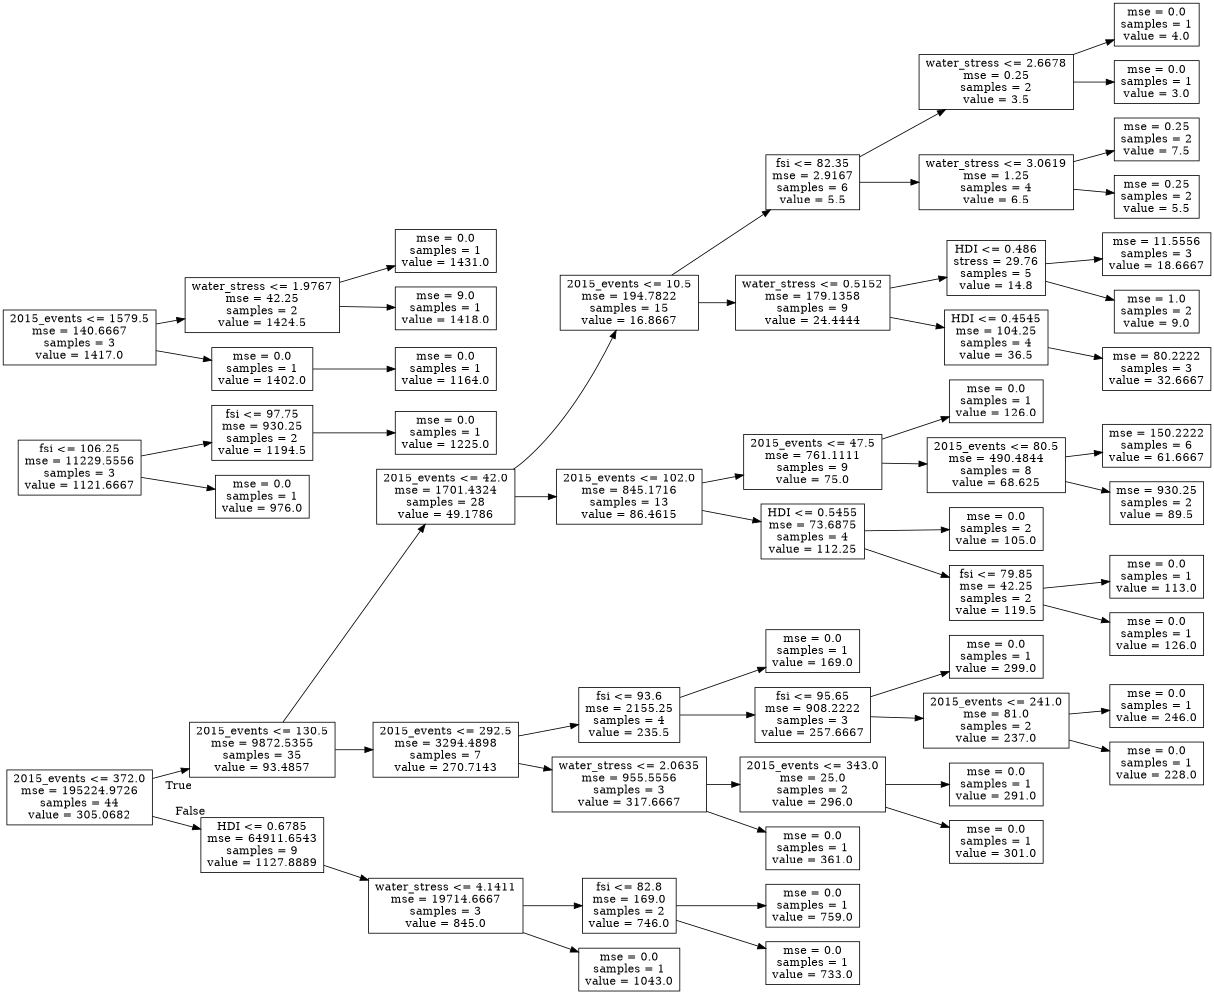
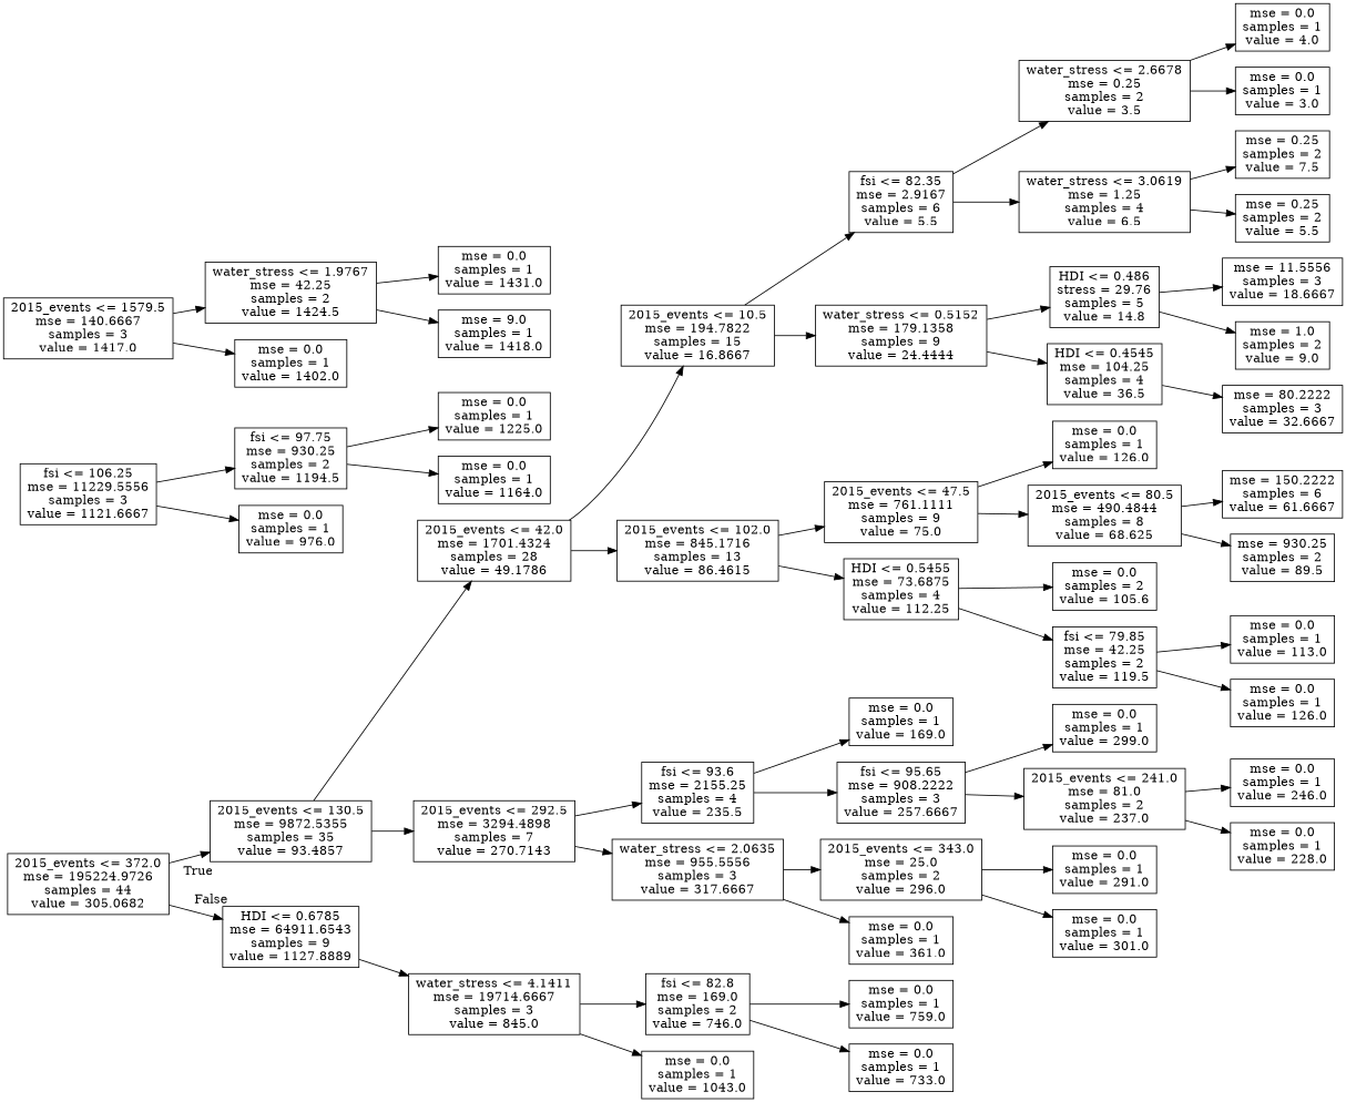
  digraph {
    rankdir=LR
    node [shape=box]
    n1 [label="2015_events <= 372.0\nmse = 195224.9726\nsamples = 44\nvalue = 305.0682"]
    n2 [label="2015_events <= 130.5\nmse = 9872.5355\nsamples = 35\nvalue = 93.4857"]
    n3 [label="HDI <= 0.6785\nmse = 64911.6543\nsamples = 9\nvalue = 1127.8889"]
    n4 [label="2015_events <= 42.0\nmse = 1701.4324\nsamples = 28\nvalue = 49.1786"]
    n5 [label="2015_events <= 292.5\nmse = 3294.4898\nsamples = 7\nvalue = 270.7143"]
    n6 [label="water_stress <= 4.1411\nmse = 19714.6667\nsamples = 3\nvalue = 845.0"]
    n7 [label="2015_events <= 10.5\nmse = 194.7822\nsamples = 15\nvalue = 16.8667"]
    n8 [label="2015_events <= 102.0\nmse = 845.1716\nsamples = 13\nvalue = 86.4615"]
    n9 [label="fsi <= 93.6\nmse = 2155.25\nsamples = 4\nvalue = 235.5"]
    n10 [label="water_stress <= 2.0635\nmse = 955.5556\nsamples = 3\nvalue = 317.6667"]
    n11 [label="fsi <= 82.35\nmse = 2.9167\nsamples = 6\nvalue = 5.5"]
    n12 [label="water_stress <= 0.5152\nmse = 179.1358\nsamples = 9\nvalue = 24.4444"]
    n13 [label="2015_events <= 47.5\nmse = 761.1111\nsamples = 9\nvalue = 75.0"]
    n14 [label="HDI <= 0.5455\nmse = 73.6875\nsamples = 4\nvalue = 112.25"]
    n15 [label="water_stress <= 2.6678\nmse = 0.25\nsamples = 2\nvalue = 3.5"]
    n16 [label="water_stress <= 3.0619\nmse = 1.25\nsamples = 4\nvalue = 6.5"]
    n17 [label="HDI <= 0.486\nstress = 29.76\nsamples = 5\nvalue = 14.8"]
    n18 [label="HDI <= 0.4545\nmse = 104.25\nsamples = 4\nvalue = 36.5"]
    n19 [label="mse = 0.0\nsamples = 1\nvalue = 4.0"]
    n20 [label="mse = 0.0\nsamples = 1\nvalue = 3.0"]
    n21 [label="mse = 0.25\nsamples = 2\nvalue = 7.5"]
    n22 [label="mse = 0.25\nsamples = 2\nvalue = 5.5"]
    n23 [label="mse = 11.5556\nsamples = 3\nvalue = 18.6667"]
    n24 [label="mse = 1.0\nsamples = 2\nvalue = 9.0"]
    n25 [label="mse = 80.2222\nsamples = 3\nvalue = 32.6667"]
    n26 [label="mse = 0.0\nsamples = 1\nvalue = 126.0"]
    n27 [label="2015_events <= 80.5\nmse = 490.4844\nsamples = 8\nvalue = 68.625"]
-   n28 [label="mse = 0.0\nsamples = 2\nvalue = 105.0"]
+   n28 [label="mse = 0.0\nsamples = 2\nvalue = 105.6"]
    n29 [label="fsi <= 79.85\nmse = 42.25\nsamples = 2\nvalue = 119.5"]
    n30 [label="mse = 150.2222\nsamples = 6\nvalue = 61.6667"]
    n31 [label="mse = 930.25\nsamples = 2\nvalue = 89.5"]
    n32 [label="mse = 0.0\nsamples = 1\nvalue = 113.0"]
    n33 [label="mse = 0.0\nsamples = 1\nvalue = 126.0"]
    n34 [label="mse = 0.0\nsamples = 1\nvalue = 169.0"]
    n35 [label="fsi <= 95.65\nmse = 908.2222\nsamples = 3\nvalue = 257.6667"]
    n36 [label="2015_events <= 343.0\nmse = 25.0\nsamples = 2\nvalue = 296.0"]
    n37 [label="mse = 0.0\nsamples = 1\nvalue = 361.0"]
    n38 [label="mse = 0.0\nsamples = 1\nvalue = 299.0"]
    n39 [label="2015_events <= 241.0\nmse = 81.0\nsamples = 2\nvalue = 237.0"]
    n40 [label="mse = 0.0\nsamples = 1\nvalue = 246.0"]
    n41 [label="mse = 0.0\nsamples = 1\nvalue = 228.0"]
    n42 [label="mse = 0.0\nsamples = 1\nvalue = 291.0"]
    n43 [label="mse = 0.0\nsamples = 1\nvalue = 301.0"]
    n44 [label="fsi <= 82.8\nmse = 169.0\nsamples = 2\nvalue = 746.0"]
    n45 [label="mse = 0.0\nsamples = 1\nvalue = 1043.0"]
    n46 [label="fsi <= 106.25\nmse = 11229.5556\nsamples = 3\nvalue = 1121.6667"]
    n47 [label="fsi <= 97.75\nmse = 930.25\nsamples = 2\nvalue = 1194.5"]
    n48 [label="mse = 0.0\nsamples = 1\nvalue = 976.0"]
    n49 [label="2015_events <= 1579.5\nmse = 140.6667\nsamples = 3\nvalue = 1417.0"]
    n50 [label="water_stress <= 1.9767\nmse = 42.25\nsamples = 2\nvalue = 1424.5"]
    n51 [label="mse = 0.0\nsamples = 1\nvalue = 1402.0"]
    n52 [label="mse = 0.0\nsamples = 1\nvalue = 1225.0"]
    n53 [label="mse = 0.0\nsamples = 1\nvalue = 1164.0"]
    n54 [label="mse = 0.0\nsamples = 1\nvalue = 1431.0"]
    n55 [label="mse = 9.0\nsamples = 1\nvalue = 1418.0"]
    n56 [label="mse = 0.0\nsamples = 1\nvalue = 759.0"]
    n57 [label="mse = 0.0\nsamples = 1\nvalue = 733.0"]
    n1 -> n2 [headlabel=True labelangle=45 labeldistance=2.5]
    n1 -> n3 [headlabel=False labelangle=-45 labeldistance=2.5]
    n2 -> n4
    n2 -> n5
    n3 -> n6
    n4 -> n7
    n4 -> n8
    n5 -> n9
    n5 -> n10
    n6 -> n44
    n6 -> n45
    n7 -> n11
    n7 -> n12
    n8 -> n13
    n8 -> n14
    n9 -> n34
    n9 -> n35
    n10 -> n36
    n10 -> n37
    n11 -> n15
    n11 -> n16
    n12 -> n17
    n12 -> n18
    n13 -> n26
    n13 -> n27
    n14 -> n28
    n14 -> n29
    n15 -> n19
    n15 -> n20
    n16 -> n21
    n16 -> n22
    n17 -> n23
    n17 -> n24
    n18 -> n25
    n27 -> n30
    n27 -> n31
    n29 -> n32
    n29 -> n33
    n35 -> n38
    n35 -> n39
    n36 -> n42
    n36 -> n43
    n39 -> n40
    n39 -> n41
    n44 -> n56
    n44 -> n57
    n46 -> n47
    n46 -> n48
    n47 -> n52
-   n51 -> n53
+   n47 -> n53
    n49 -> n50
    n49 -> n51
    n50 -> n54
    n50 -> n55
  }
